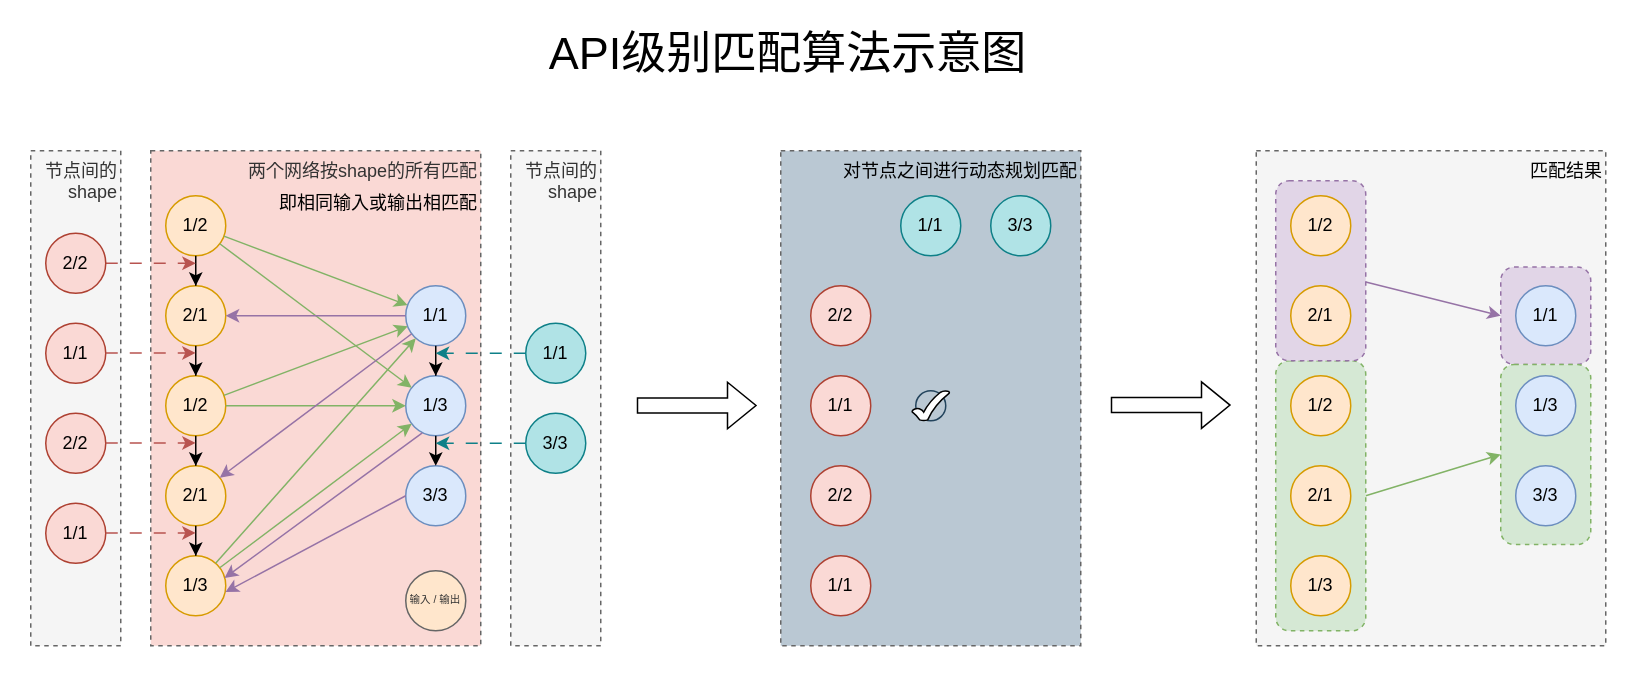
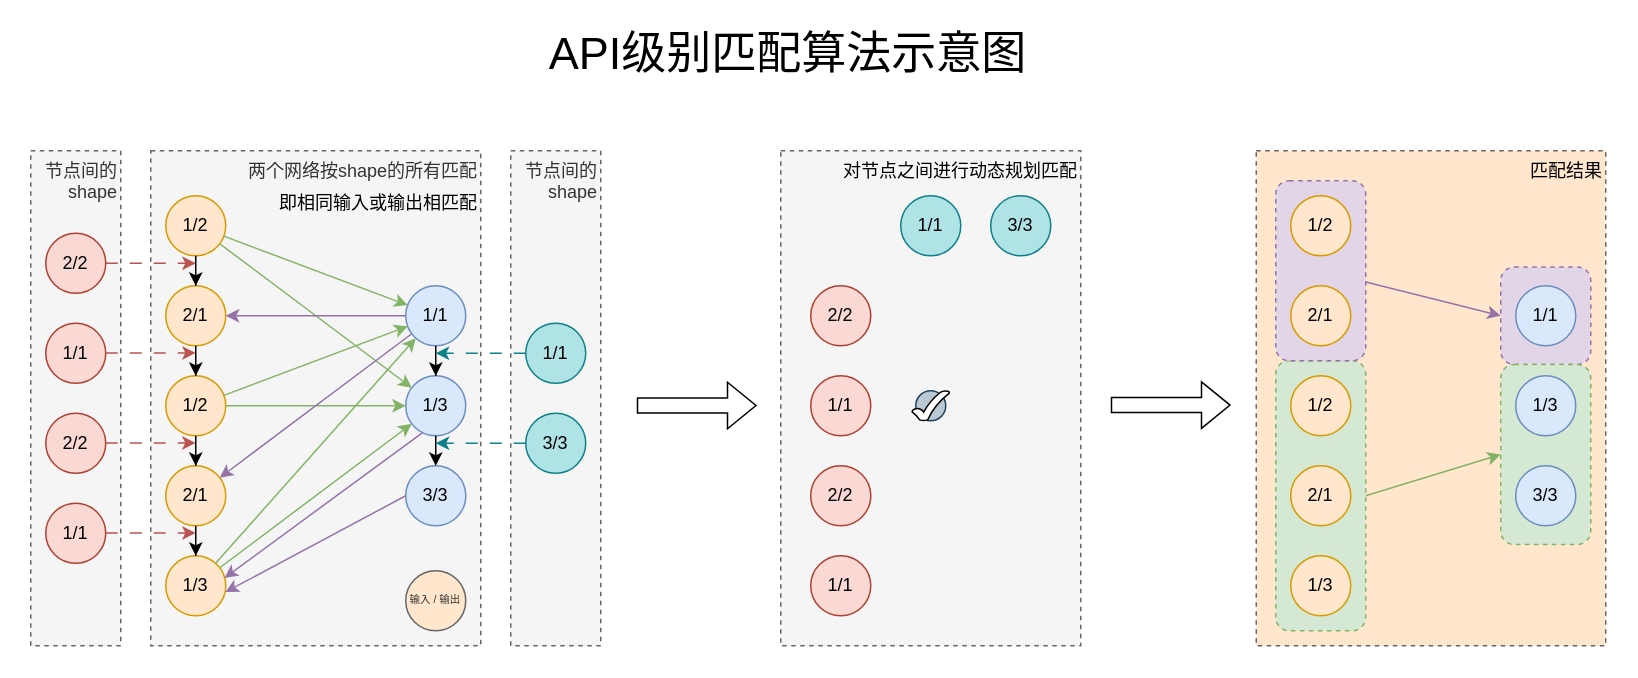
  <mxCell id="0" />
  <mxCell id="1" parent="0" />
  <mxCell id="2" value="" style="group" parent="1" vertex="1" connectable="0"><mxGeometry x="20" y="100" width="1050" height="330" as="geometry" /></mxCell>
- <mxCell id="3" value="&lt;span style=&quot;color: rgb(0, 0, 0); text-align: center;&quot;&gt;匹配结果&lt;/span&gt;" style="rounded=0;whiteSpace=wrap;html=1;align=right;verticalAlign=top;dashed=1;fillColor=#f5f5f5;fontColor=#333333;strokeColor=#666666;" parent="2" vertex="1"><mxGeometry x="817" width="233" height="330" as="geometry" /></mxCell>
+ <mxCell id="3" value="&lt;span style=&quot;color: rgb(0, 0, 0); text-align: center;&quot;&gt;匹配结果&lt;/span&gt;" style="rounded=0;whiteSpace=wrap;html=1;align=right;verticalAlign=top;dashed=1;fillColor=#ffe6cc;fontColor=#333333;strokeColor=#666666;" parent="2" vertex="1"><mxGeometry x="817" width="233" height="330" as="geometry" /></mxCell>
  <mxCell id="4" value="" style="rounded=1;whiteSpace=wrap;html=1;align=right;verticalAlign=top;dashed=1;fillColor=#e1d5e7;strokeColor=#9673a6;" parent="2" vertex="1"><mxGeometry x="980" y="77.5" width="60" height="65" as="geometry" /></mxCell>
  <mxCell id="5" value="" style="rounded=1;whiteSpace=wrap;html=1;align=right;verticalAlign=top;dashed=1;fillColor=#d5e8d4;strokeColor=#82b366;" parent="2" vertex="1"><mxGeometry x="980" y="142.5" width="60" height="120" as="geometry" /></mxCell>
  <mxCell id="6" style="edgeStyle=none;html=1;exitX=1;exitY=0.5;exitDx=0;exitDy=0;entryX=0;entryY=0.5;entryDx=0;entryDy=0;fillColor=#d5e8d4;strokeColor=#82b366;" parent="2" source="7" target="5" edge="1"><mxGeometry relative="1" as="geometry" /></mxCell>
  <mxCell id="7" value="" style="rounded=1;whiteSpace=wrap;html=1;align=right;verticalAlign=top;dashed=1;fillColor=#d5e8d4;strokeColor=#82b366;" parent="2" vertex="1"><mxGeometry x="830" y="140" width="60" height="180" as="geometry" /></mxCell>
  <mxCell id="8" style="edgeStyle=none;html=1;entryX=0;entryY=0.5;entryDx=0;entryDy=0;fillColor=#e1d5e7;strokeColor=#9673a6;" parent="2" source="9" target="4" edge="1"><mxGeometry relative="1" as="geometry" /></mxCell>
  <mxCell id="9" value="" style="rounded=1;whiteSpace=wrap;html=1;align=right;verticalAlign=top;dashed=1;fillColor=#e1d5e7;strokeColor=#9673a6;" parent="2" vertex="1"><mxGeometry x="830" y="20" width="60" height="120" as="geometry" /></mxCell>
- <mxCell id="10" value="&lt;span style=&quot;color: rgb(0, 0, 0); text-align: center;&quot;&gt;对节点之间进行动态规划匹配&lt;/span&gt;" style="rounded=0;whiteSpace=wrap;html=1;align=right;verticalAlign=top;dashed=1;fillColor=#bac8d3;fontColor=#333333;strokeColor=#666666;" parent="2" vertex="1"><mxGeometry x="500" width="200" height="330" as="geometry" /></mxCell>
+ <mxCell id="10" value="&lt;span style=&quot;color: rgb(0, 0, 0); text-align: center;&quot;&gt;对节点之间进行动态规划匹配&lt;/span&gt;" style="rounded=0;whiteSpace=wrap;html=1;align=right;verticalAlign=top;dashed=1;fillColor=#f5f5f5;fontColor=#333333;strokeColor=#666666;" parent="2" vertex="1"><mxGeometry x="500" width="200" height="330" as="geometry" /></mxCell>
  <mxCell id="11" value="节点间的shape" style="rounded=0;whiteSpace=wrap;html=1;align=right;verticalAlign=top;dashed=1;fillColor=#f5f5f5;fontColor=#333333;strokeColor=#666666;" parent="2" vertex="1"><mxGeometry x="320" width="60" height="330" as="geometry" /></mxCell>
  <mxCell id="12" value="节点间的shape" style="rounded=0;whiteSpace=wrap;html=1;align=right;verticalAlign=top;dashed=1;fillColor=#f5f5f5;fontColor=#333333;strokeColor=#666666;" parent="2" vertex="1"><mxGeometry width="60" height="330" as="geometry" /></mxCell>
- <mxCell id="13" value="两个网络按shape的所有匹配" style="rounded=0;whiteSpace=wrap;html=1;align=right;verticalAlign=top;dashed=1;fillColor=#fad9d5;fontColor=#333333;strokeColor=#666666;" parent="2" vertex="1"><mxGeometry x="80" width="220" height="330" as="geometry" /></mxCell>
+ <mxCell id="13" value="两个网络按shape的所有匹配" style="rounded=0;whiteSpace=wrap;html=1;align=right;verticalAlign=top;dashed=1;fillColor=#f5f5f5;fontColor=#333333;strokeColor=#666666;" parent="2" vertex="1"><mxGeometry x="80" width="220" height="330" as="geometry" /></mxCell>
  <mxCell id="14" value="1/2" style="ellipse;whiteSpace=wrap;html=1;fillColor=#ffe6cc;strokeColor=#d79b00;" parent="2" vertex="1"><mxGeometry x="90" y="30" width="40" height="40" as="geometry" /></mxCell>
  <mxCell id="15" value="2/1" style="ellipse;whiteSpace=wrap;html=1;fillColor=#ffe6cc;strokeColor=#d79b00;" parent="2" vertex="1"><mxGeometry x="90" y="90" width="40" height="40" as="geometry" /></mxCell>
  <mxCell id="16" style="edgeStyle=orthogonalEdgeStyle;rounded=0;orthogonalLoop=1;jettySize=auto;html=1;" parent="2" source="14" target="15" edge="1"><mxGeometry relative="1" as="geometry" /></mxCell>
  <mxCell id="17" value="1/2" style="ellipse;whiteSpace=wrap;html=1;fillColor=#ffe6cc;strokeColor=#d79b00;" parent="2" vertex="1"><mxGeometry x="90" y="150" width="40" height="40" as="geometry" /></mxCell>
  <mxCell id="18" style="edgeStyle=orthogonalEdgeStyle;rounded=0;orthogonalLoop=1;jettySize=auto;html=1;" parent="2" source="15" target="17" edge="1"><mxGeometry relative="1" as="geometry" /></mxCell>
  <mxCell id="19" value="2/1" style="ellipse;whiteSpace=wrap;html=1;fillColor=#ffe6cc;strokeColor=#d79b00;" parent="2" vertex="1"><mxGeometry x="90" y="210" width="40" height="40" as="geometry" /></mxCell>
  <mxCell id="20" style="edgeStyle=orthogonalEdgeStyle;rounded=0;orthogonalLoop=1;jettySize=auto;html=1;" parent="2" source="17" target="19" edge="1"><mxGeometry relative="1" as="geometry" /></mxCell>
  <mxCell id="21" value="1/3" style="ellipse;whiteSpace=wrap;html=1;fillColor=#ffe6cc;strokeColor=#d79b00;" parent="2" vertex="1"><mxGeometry x="90" y="270" width="40" height="40" as="geometry" /></mxCell>
  <mxCell id="22" style="edgeStyle=orthogonalEdgeStyle;rounded=0;orthogonalLoop=1;jettySize=auto;html=1;" parent="2" source="19" target="21" edge="1"><mxGeometry relative="1" as="geometry" /></mxCell>
  <mxCell id="23" value="1/1" style="ellipse;whiteSpace=wrap;html=1;fillColor=#dae8fc;strokeColor=#6c8ebf;" parent="2" vertex="1"><mxGeometry x="250" y="90" width="40" height="40" as="geometry" /></mxCell>
  <mxCell id="24" value="1/3" style="ellipse;whiteSpace=wrap;html=1;fillColor=#dae8fc;strokeColor=#6c8ebf;" parent="2" vertex="1"><mxGeometry x="250" y="150" width="40" height="40" as="geometry" /></mxCell>
  <mxCell id="25" value="" style="endArrow=classic;html=1;rounded=0;fillColor=#d5e8d4;strokeColor=#82b366;" parent="2" source="14" target="23" edge="1"><mxGeometry width="50" height="50" relative="1" as="geometry"><mxPoint x="60" y="250" as="sourcePoint" /><mxPoint x="110" y="200" as="targetPoint" /></mxGeometry></mxCell>
  <mxCell id="26" value="" style="endArrow=classic;html=1;rounded=0;fillColor=#d5e8d4;strokeColor=#82b366;" parent="2" source="14" target="24" edge="1"><mxGeometry width="50" height="50" relative="1" as="geometry"><mxPoint x="220" y="30" as="sourcePoint" /><mxPoint x="346" y="100" as="targetPoint" /></mxGeometry></mxCell>
  <mxCell id="27" value="" style="endArrow=classic;html=1;rounded=0;fillColor=#d5e8d4;strokeColor=#82b366;" parent="2" source="17" target="23" edge="1"><mxGeometry width="50" height="50" relative="1" as="geometry"><mxPoint x="135" y="74" as="sourcePoint" /><mxPoint x="265" y="196" as="targetPoint" /></mxGeometry></mxCell>
  <mxCell id="28" value="" style="endArrow=classic;html=1;rounded=0;fillColor=#d5e8d4;strokeColor=#82b366;entryX=0;entryY=0.5;entryDx=0;entryDy=0;" parent="2" source="17" target="24" edge="1"><mxGeometry width="50" height="50" relative="1" as="geometry"><mxPoint x="145" y="84" as="sourcePoint" /><mxPoint x="275" y="206" as="targetPoint" /></mxGeometry></mxCell>
  <mxCell id="29" value="" style="endArrow=classic;html=1;rounded=0;fillColor=#d5e8d4;strokeColor=#82b366;" parent="2" source="21" target="23" edge="1"><mxGeometry width="50" height="50" relative="1" as="geometry"><mxPoint x="155" y="94" as="sourcePoint" /><mxPoint x="285" y="216" as="targetPoint" /></mxGeometry></mxCell>
  <mxCell id="30" value="" style="endArrow=classic;html=1;rounded=0;fillColor=#d5e8d4;strokeColor=#82b366;" parent="2" source="21" target="24" edge="1"><mxGeometry width="50" height="50" relative="1" as="geometry"><mxPoint x="165" y="104" as="sourcePoint" /><mxPoint x="295" y="226" as="targetPoint" /></mxGeometry></mxCell>
  <mxCell id="31" value="" style="endArrow=classic;html=1;rounded=0;fillColor=#e1d5e7;strokeColor=#9673a6;" parent="2" source="23" target="15" edge="1"><mxGeometry width="50" height="50" relative="1" as="geometry"><mxPoint x="175" y="114" as="sourcePoint" /><mxPoint x="305" y="236" as="targetPoint" /></mxGeometry></mxCell>
  <mxCell id="32" style="edgeStyle=orthogonalEdgeStyle;rounded=0;orthogonalLoop=1;jettySize=auto;html=1;" parent="2" source="23" target="24" edge="1"><mxGeometry relative="1" as="geometry" /></mxCell>
  <mxCell id="33" value="" style="endArrow=classic;html=1;rounded=0;fillColor=#e1d5e7;strokeColor=#9673a6;" parent="2" source="23" target="19" edge="1"><mxGeometry width="50" height="50" relative="1" as="geometry"><mxPoint x="260" y="146" as="sourcePoint" /><mxPoint x="140" y="124" as="targetPoint" /></mxGeometry></mxCell>
  <mxCell id="34" value="" style="endArrow=classic;html=1;rounded=0;fillColor=#e1d5e7;strokeColor=#9673a6;exitX=0.276;exitY=0.951;exitDx=0;exitDy=0;exitPerimeter=0;entryX=0.979;entryY=0.371;entryDx=0;entryDy=0;entryPerimeter=0;" parent="2" source="24" target="21" edge="1"><mxGeometry width="50" height="50" relative="1" as="geometry"><mxPoint x="270" y="156" as="sourcePoint" /><mxPoint x="120" y="290" as="targetPoint" /></mxGeometry></mxCell>
  <mxCell id="35" style="edgeStyle=none;html=1;exitX=1;exitY=0.5;exitDx=0;exitDy=0;fontSize=7;fillColor=#f8cecc;strokeColor=#b85450;dashed=1;dashPattern=8 8;" parent="2" source="36" edge="1"><mxGeometry relative="1" as="geometry"><mxPoint x="110" y="75" as="targetPoint" /></mxGeometry></mxCell>
  <mxCell id="36" value="2/2" style="ellipse;whiteSpace=wrap;html=1;fillColor=#fad9d5;strokeColor=#ae4132;" parent="2" vertex="1"><mxGeometry x="10" y="55" width="40" height="40" as="geometry" /></mxCell>
  <mxCell id="37" value="1/1" style="ellipse;whiteSpace=wrap;html=1;fillColor=#fad9d5;strokeColor=#ae4132;" parent="2" vertex="1"><mxGeometry x="10" y="115" width="40" height="40" as="geometry" /></mxCell>
  <mxCell id="38" value="2/2" style="ellipse;whiteSpace=wrap;html=1;fillColor=#fad9d5;strokeColor=#ae4132;" parent="2" vertex="1"><mxGeometry x="10" y="175" width="40" height="40" as="geometry" /></mxCell>
  <mxCell id="39" value="1/1" style="ellipse;whiteSpace=wrap;html=1;fillColor=#fad9d5;strokeColor=#ae4132;" parent="2" vertex="1"><mxGeometry x="10" y="235" width="40" height="40" as="geometry" /></mxCell>
  <mxCell id="40" style="edgeStyle=none;html=1;dashed=1;dashPattern=8 8;fontSize=7;fillColor=#b0e3e6;strokeColor=#0e8088;" parent="2" source="41" edge="1"><mxGeometry relative="1" as="geometry"><mxPoint x="270" y="135" as="targetPoint" /></mxGeometry></mxCell>
  <mxCell id="41" value="1/1" style="ellipse;whiteSpace=wrap;html=1;fillColor=#b0e3e6;strokeColor=#0e8088;" parent="2" vertex="1"><mxGeometry x="330" y="115" width="40" height="40" as="geometry" /></mxCell>
  <mxCell id="42" value="1/1" style="ellipse;whiteSpace=wrap;html=1;fillColor=#b0e3e6;strokeColor=#0e8088;" parent="2" vertex="1"><mxGeometry x="580" y="30" width="40" height="40" as="geometry" /></mxCell>
  <mxCell id="43" value="3/3" style="ellipse;whiteSpace=wrap;html=1;fillColor=#b0e3e6;strokeColor=#0e8088;" parent="2" vertex="1"><mxGeometry x="640" y="30" width="40" height="40" as="geometry" /></mxCell>
  <mxCell id="44" value="2/2" style="ellipse;whiteSpace=wrap;html=1;fillColor=#fad9d5;strokeColor=#ae4132;" parent="2" vertex="1"><mxGeometry x="520" y="90" width="40" height="40" as="geometry" /></mxCell>
  <mxCell id="45" value="1/1" style="ellipse;whiteSpace=wrap;html=1;fillColor=#fad9d5;strokeColor=#ae4132;" parent="2" vertex="1"><mxGeometry x="520" y="150" width="40" height="40" as="geometry" /></mxCell>
  <mxCell id="46" value="2/2" style="ellipse;whiteSpace=wrap;html=1;fillColor=#fad9d5;strokeColor=#ae4132;" parent="2" vertex="1"><mxGeometry x="520" y="210" width="40" height="40" as="geometry" /></mxCell>
  <mxCell id="47" value="1/1" style="ellipse;whiteSpace=wrap;html=1;fillColor=#fad9d5;strokeColor=#ae4132;" parent="2" vertex="1"><mxGeometry x="520" y="270" width="40" height="40" as="geometry" /></mxCell>
  <mxCell id="48" value="" style="ellipse;whiteSpace=wrap;html=1;aspect=fixed;fillColor=#bac8d3;strokeColor=#23445d;" parent="2" vertex="1"><mxGeometry x="590" y="160" width="20" height="20" as="geometry" /></mxCell>
  <mxCell id="49" value="" style="shape=flexArrow;endArrow=classic;html=1;rounded=0;" parent="2" edge="1"><mxGeometry width="50" height="50" relative="1" as="geometry"><mxPoint x="404" y="169.86" as="sourcePoint" /><mxPoint x="484" y="169.86" as="targetPoint" /></mxGeometry></mxCell>
  <mxCell id="50" value="3/3" style="ellipse;whiteSpace=wrap;html=1;fillColor=#dae8fc;strokeColor=#6c8ebf;" parent="2" vertex="1"><mxGeometry x="250" y="210" width="40" height="40" as="geometry" /></mxCell>
  <mxCell id="51" value="" style="edgeStyle=none;html=1;" parent="2" source="24" target="50" edge="1"><mxGeometry relative="1" as="geometry" /></mxCell>
  <mxCell id="52" value="" style="endArrow=classic;html=1;rounded=0;fillColor=#e1d5e7;strokeColor=#9673a6;exitX=0;exitY=0.5;exitDx=0;exitDy=0;entryX=0.993;entryY=0.606;entryDx=0;entryDy=0;entryPerimeter=0;" parent="2" source="50" target="21" edge="1"><mxGeometry width="50" height="50" relative="1" as="geometry"><mxPoint x="271.04" y="198.04" as="sourcePoint" /><mxPoint x="170" y="350" as="targetPoint" /></mxGeometry></mxCell>
  <mxCell id="53" style="edgeStyle=none;html=1;dashed=1;dashPattern=8 8;fontSize=7;fillColor=#b0e3e6;strokeColor=#0e8088;" parent="2" source="54" edge="1"><mxGeometry relative="1" as="geometry"><mxPoint x="270" y="195" as="targetPoint" /></mxGeometry></mxCell>
  <mxCell id="54" value="3/3" style="ellipse;whiteSpace=wrap;html=1;fillColor=#b0e3e6;strokeColor=#0e8088;" parent="2" vertex="1"><mxGeometry x="330" y="175" width="40" height="40" as="geometry" /></mxCell>
  <mxCell id="55" value="" style="verticalLabelPosition=bottom;verticalAlign=top;html=1;shape=mxgraph.basic.tick" parent="2" vertex="1"><mxGeometry x="587.5" y="160" width="25" height="20" as="geometry" /></mxCell>
  <mxCell id="56" value="即相同输入或输出相匹配" style="text;html=1;strokeColor=none;fillColor=none;align=right;verticalAlign=middle;whiteSpace=wrap;rounded=0;dashed=1;" parent="2" vertex="1"><mxGeometry x="120" y="20" width="180" height="30" as="geometry" /></mxCell>
  <mxCell id="57" value="" style="shape=flexArrow;endArrow=classic;html=1;rounded=0;" parent="2" edge="1"><mxGeometry width="50" height="50" relative="1" as="geometry"><mxPoint x="720" y="169.58" as="sourcePoint" /><mxPoint x="800" y="169.58" as="targetPoint" /></mxGeometry></mxCell>
  <mxCell id="58" value="1/2" style="ellipse;whiteSpace=wrap;html=1;fillColor=#ffe6cc;strokeColor=#d79b00;" parent="2" vertex="1"><mxGeometry x="840" y="30" width="40" height="40" as="geometry" /></mxCell>
  <mxCell id="59" value="2/1" style="ellipse;whiteSpace=wrap;html=1;fillColor=#ffe6cc;strokeColor=#d79b00;" parent="2" vertex="1"><mxGeometry x="840" y="90" width="40" height="40" as="geometry" /></mxCell>
  <mxCell id="60" value="1/2" style="ellipse;whiteSpace=wrap;html=1;fillColor=#ffe6cc;strokeColor=#d79b00;" parent="2" vertex="1"><mxGeometry x="840" y="150" width="40" height="40" as="geometry" /></mxCell>
  <mxCell id="61" value="2/1" style="ellipse;whiteSpace=wrap;html=1;fillColor=#ffe6cc;strokeColor=#d79b00;" parent="2" vertex="1"><mxGeometry x="840" y="210" width="40" height="40" as="geometry" /></mxCell>
  <mxCell id="62" value="1/3" style="ellipse;whiteSpace=wrap;html=1;fillColor=#ffe6cc;strokeColor=#d79b00;" parent="2" vertex="1"><mxGeometry x="840" y="270" width="40" height="40" as="geometry" /></mxCell>
  <mxCell id="63" value="1/1" style="ellipse;whiteSpace=wrap;html=1;fillColor=#dae8fc;strokeColor=#6c8ebf;" parent="2" vertex="1"><mxGeometry x="990" y="90" width="40" height="40" as="geometry" /></mxCell>
  <mxCell id="64" value="1/3" style="ellipse;whiteSpace=wrap;html=1;fillColor=#dae8fc;strokeColor=#6c8ebf;" parent="2" vertex="1"><mxGeometry x="990" y="150" width="40" height="40" as="geometry" /></mxCell>
  <mxCell id="65" value="3/3" style="ellipse;whiteSpace=wrap;html=1;fillColor=#dae8fc;strokeColor=#6c8ebf;" parent="2" vertex="1"><mxGeometry x="990" y="210" width="40" height="40" as="geometry" /></mxCell>
  <mxCell id="66" value="&lt;font style=&quot;font-size: 7px;&quot;&gt;输入 / 输出&lt;/font&gt;" style="ellipse;whiteSpace=wrap;html=1;fillColor=#ffe6cc;fontColor=#333333;strokeColor=#666666;fontSize=7;" parent="2" vertex="1"><mxGeometry x="250" y="280" width="40" height="40" as="geometry" /></mxCell>
  <mxCell id="67" style="edgeStyle=none;html=1;exitX=1;exitY=0.5;exitDx=0;exitDy=0;fontSize=7;fillColor=#f8cecc;strokeColor=#b85450;dashed=1;dashPattern=8 8;" parent="2" edge="1"><mxGeometry relative="1" as="geometry"><mxPoint x="110" y="134.8" as="targetPoint" /><mxPoint x="50" y="134.8" as="sourcePoint" /></mxGeometry></mxCell>
  <mxCell id="68" style="edgeStyle=none;html=1;exitX=1;exitY=0.5;exitDx=0;exitDy=0;fontSize=7;fillColor=#f8cecc;strokeColor=#b85450;dashed=1;dashPattern=8 8;" parent="2" edge="1"><mxGeometry relative="1" as="geometry"><mxPoint x="110" y="194.8" as="targetPoint" /><mxPoint x="50" y="194.8" as="sourcePoint" /></mxGeometry></mxCell>
  <mxCell id="69" style="edgeStyle=none;html=1;exitX=1;exitY=0.5;exitDx=0;exitDy=0;fontSize=7;fillColor=#f8cecc;strokeColor=#b85450;dashed=1;dashPattern=8 8;" parent="2" edge="1"><mxGeometry relative="1" as="geometry"><mxPoint x="110" y="254.8" as="targetPoint" /><mxPoint x="50" y="254.8" as="sourcePoint" /></mxGeometry></mxCell>
  <mxCell id="70" value="&lt;font style=&quot;font-size: 30px;&quot;&gt;API级别匹配算法示意图&lt;/font&gt;" style="text;html=1;strokeColor=none;fillColor=none;align=center;verticalAlign=middle;whiteSpace=wrap;rounded=0;dashed=1;fontSize=23;" parent="1" vertex="1"><mxGeometry x="330" y="20" width="390" height="30" as="geometry" /></mxCell>
